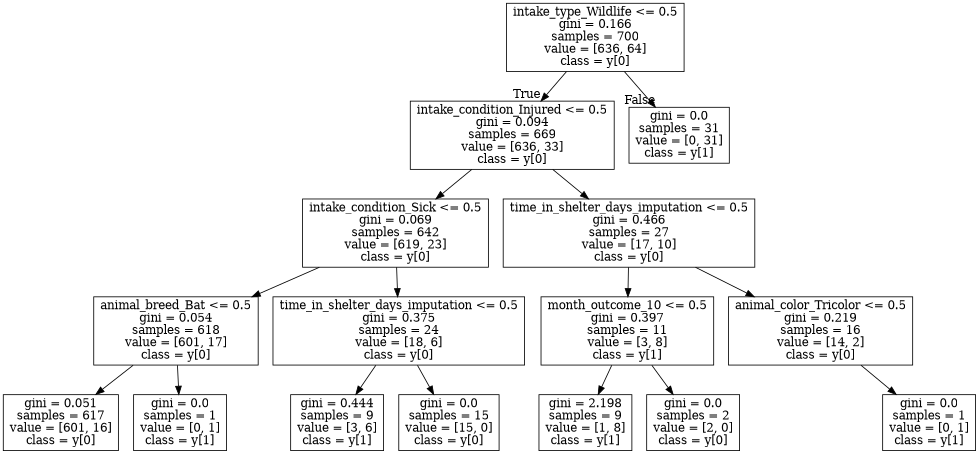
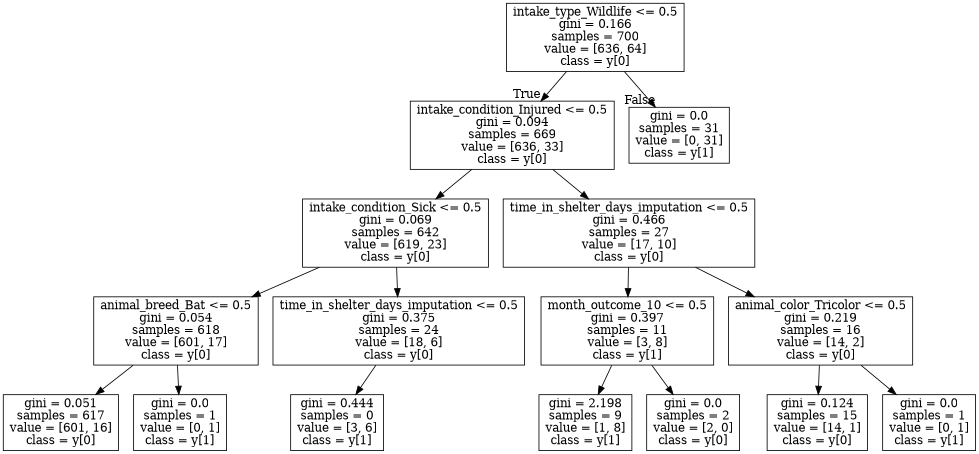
  digraph {
    node [shape=box]
    n1 [label="intake_type_Wildlife <= 0.5\ngini = 0.166\nsamples = 700\nvalue = [636, 64]\nclass = y[0]"]
    n2 [label="intake_condition_Injured <= 0.5\ngini = 0.094\nsamples = 669\nvalue = [636, 33]\nclass = y[0]"]
    n3 [label="gini = 0.0\nsamples = 31\nvalue = [0, 31]\nclass = y[1]"]
    n4 [label="intake_condition_Sick <= 0.5\ngini = 0.069\nsamples = 642\nvalue = [619, 23]\nclass = y[0]"]
    n5 [label="time_in_shelter_days_imputation <= 0.5\ngini = 0.466\nsamples = 27\nvalue = [17, 10]\nclass = y[0]"]
    n6 [label="animal_breed_Bat <= 0.5\ngini = 0.054\nsamples = 618\nvalue = [601, 17]\nclass = y[0]"]
    n7 [label="time_in_shelter_days_imputation <= 0.5\ngini = 0.375\nsamples = 24\nvalue = [18, 6]\nclass = y[0]"]
    n8 [label="month_outcome_10 <= 0.5\ngini = 0.397\nsamples = 11\nvalue = [3, 8]\nclass = y[1]"]
    n9 [label="animal_color_Tricolor <= 0.5\ngini = 0.219\nsamples = 16\nvalue = [14, 2]\nclass = y[0]"]
    n10 [label="gini = 0.051\nsamples = 617\nvalue = [601, 16]\nclass = y[0]"]
    n11 [label="gini = 0.0\nsamples = 1\nvalue = [0, 1]\nclass = y[1]"]
-   n12 [label="gini = 0.444\nsamples = 9\nvalue = [3, 6]\nclass = y[1]"]
-   n13 [label="gini = 0.0\nsamples = 15\nvalue = [15, 0]\nclass = y[0]"]
+   n12 [label="gini = 0.444\nsamples = 0\nvalue = [3, 6]\nclass = y[1]"]
    n14 [label="gini = 2.198\nsamples = 9\nvalue = [1, 8]\nclass = y[1]"]
    n15 [label="gini = 0.0\nsamples = 2\nvalue = [2, 0]\nclass = y[0]"]
+   n16 [label="gini = 0.124\nsamples = 15\nvalue = [14, 1]\nclass = y[0]"]
    n17 [label="gini = 0.0\nsamples = 1\nvalue = [0, 1]\nclass = y[1]"]
    n1 -> n2 [headlabel=True labelangle=45 labeldistance=2.5]
    n1 -> n3 [headlabel=False labelangle=-45 labeldistance=2.5]
    n2 -> n4
    n2 -> n5
    n4 -> n6
    n4 -> n7
    n5 -> n8
    n5 -> n9
    n6 -> n10
    n6 -> n11
    n7 -> n12
-   n7 -> n13
    n8 -> n14
    n8 -> n15
+   n9 -> n16
    n9 -> n17
  }
